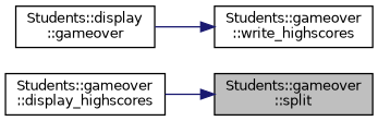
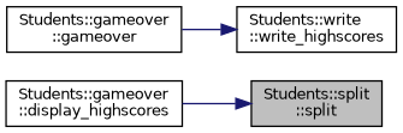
  digraph {
    rankdir=RL
    node [color=black fillcolor=white fontname=Helvetica fontsize=10 shape=record style=filled]
    edge [color=midnightblue dir=back fontname=Helvetica fontsize=10 labelfontname=Helvetica labelfontsize=10 style=solid]
-   n1 [fillcolor=grey75 fontcolor=black height=0.2 label="Students::gameover\l::split" width=0.4]
+   n1 [fillcolor=grey75 fontcolor=black height=0.2 label="Students::split\l::split" width=0.4]
    n2 [height=0.2 label="Students::gameover\l::display_highscores" width=0.4]
-   n3 [height=0.2 label="Students::gameover\l::write_highscores" width=0.4]
-   n4 [height=0.2 label="Students::display\l::gameover" width=0.4]
+   n3 [height=0.2 label="Students::write\l::write_highscores" width=0.4]
+   n4 [height=0.2 label="Students::gameover\l::gameover" width=0.4]
    n1 -> n2
    n3 -> n4
  }
